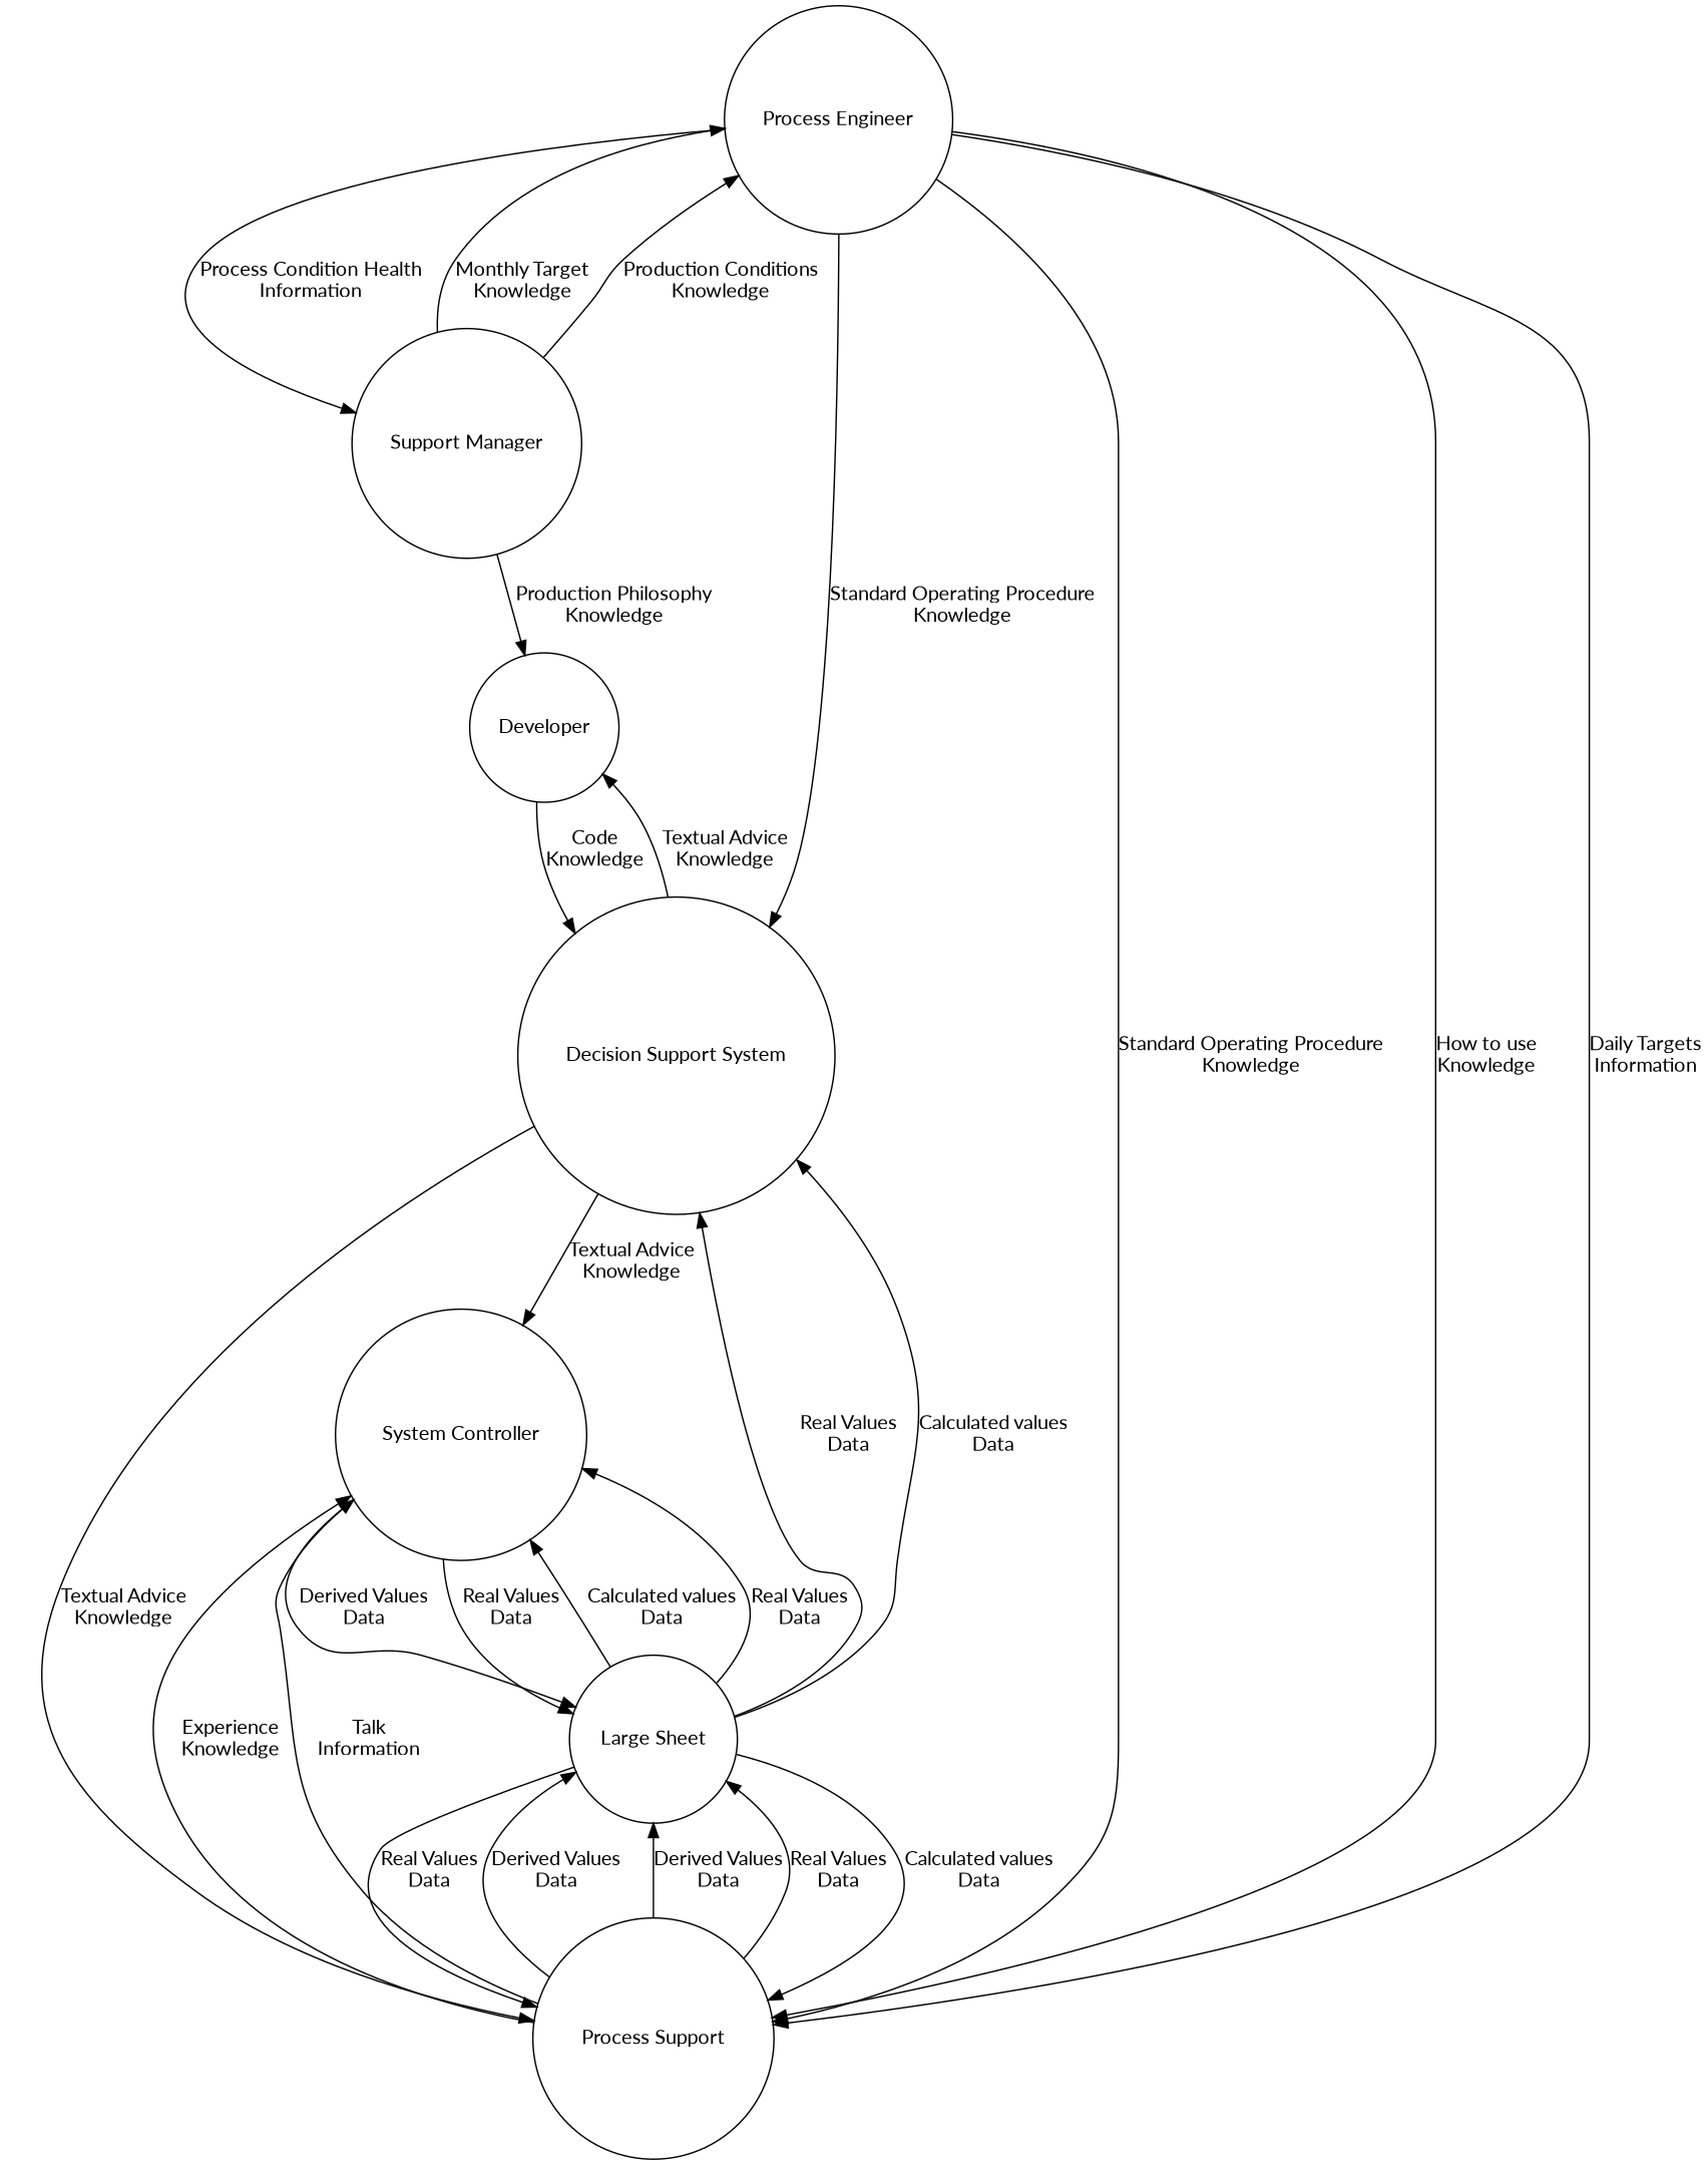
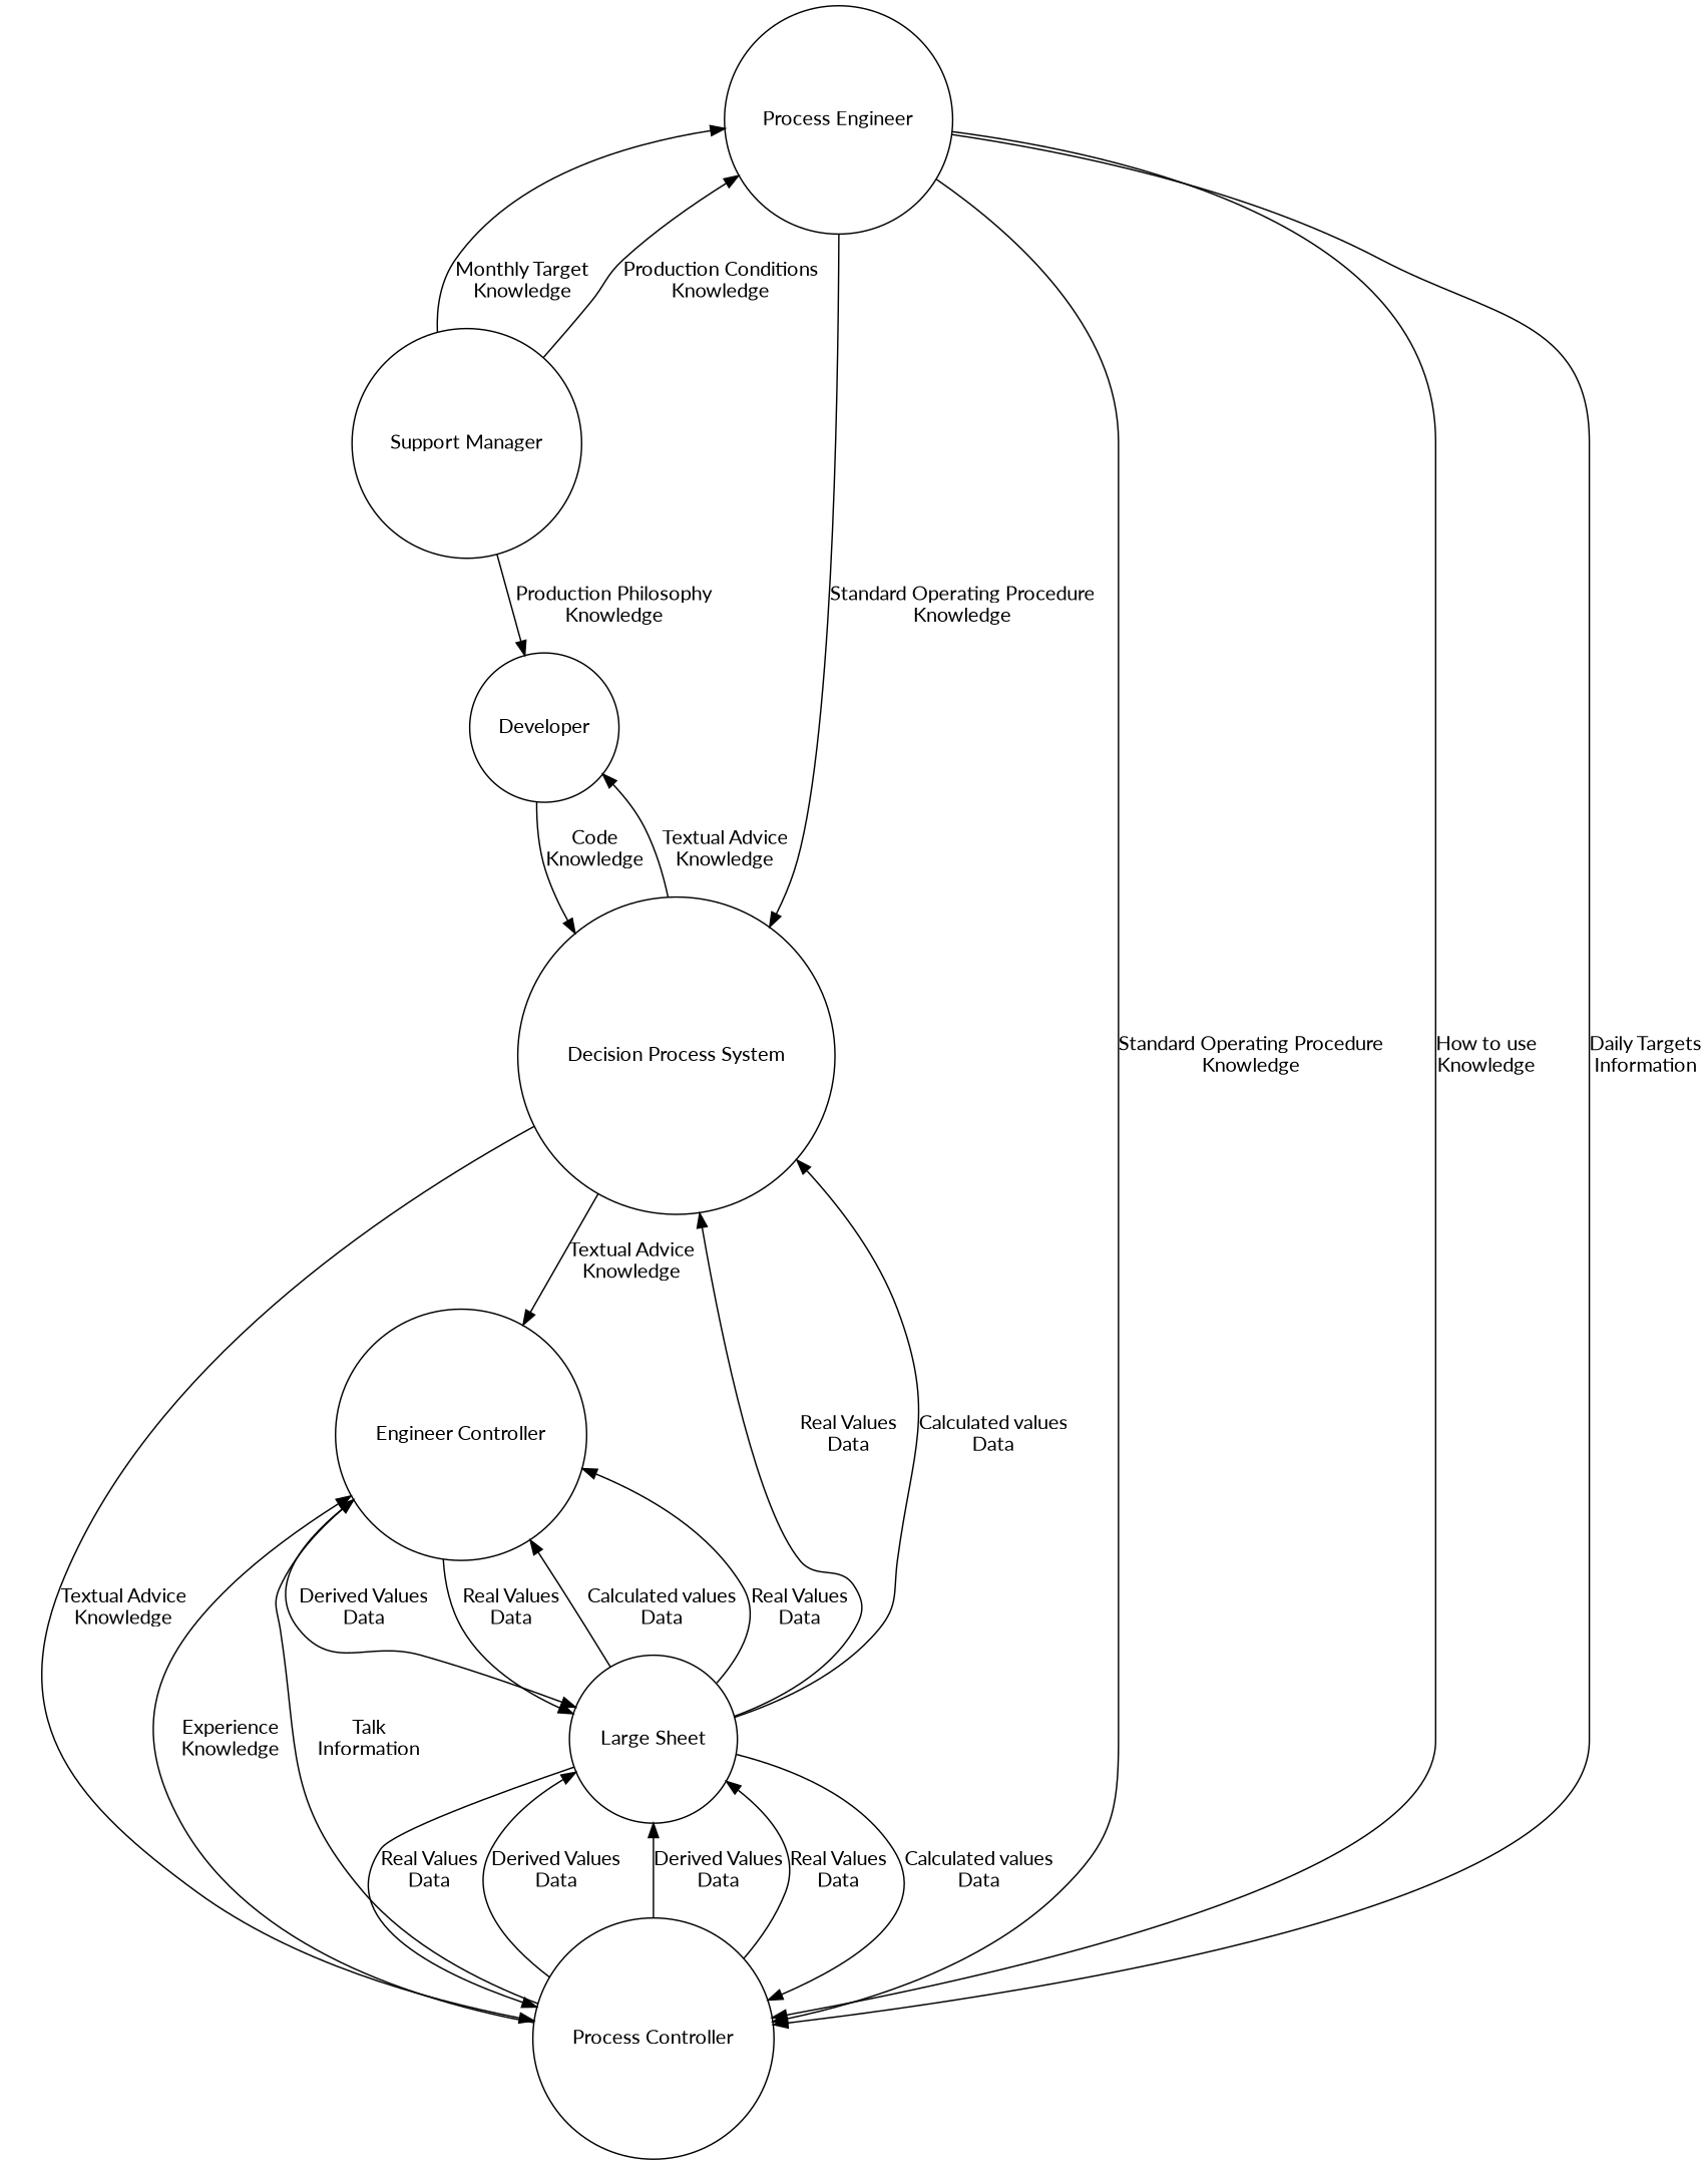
  digraph {
    fontname=Lato
    node [fontname=Lato shape=circle]
    edge [fontname=Lato]
    n1 [label=Developer]
-   n2 [label="Decision Support System"]
-   n3 [label="Process Support"]
-   n4 [label="System Controller"]
+   n2 [label="Decision Process System"]
+   n3 [label="Process Controller"]
+   n4 [label="Engineer Controller"]
    n5 [label="Large Sheet"]
    n6 [label="Process Engineer"]
    n7 [label="Support Manager"]
    n1 -> n2 [label="Code\nKnowledge"]
    n2 -> n1 [label="Textual Advice\nKnowledge"]
    n2 -> n3 [label="Textual Advice\nKnowledge"]
    n2 -> n4 [label="Textual Advice\nKnowledge"]
    n3 -> n4 [label="Experience\nKnowledge"]
    n3 -> n4 [label="Talk\nInformation"]
    n3 -> n5 [label="Derived Values\nData"]
    n3 -> n5 [label="Derived Values\nData"]
    n3 -> n5 [label="Real Values\nData"]
    n4 -> n5 [label="Derived Values\nData"]
    n4 -> n5 [label="Real Values\nData"]
    n5 -> n2 [label="Real Values\nData"]
    n5 -> n2 [label="Calculated values\nData"]
    n5 -> n3 [label="Calculated values\nData"]
    n5 -> n3 [label="Real Values\nData"]
    n5 -> n4 [label="Calculated values\nData"]
    n5 -> n4 [label="Real Values\nData"]
    n6 -> n2 [label="Standard Operating Procedure\nKnowledge"]
    n6 -> n3 [label="Standard Operating Procedure\nKnowledge"]
    n6 -> n3 [label="How to use\nKnowledge"]
    n6 -> n3 [label="Daily Targets\nInformation"]
-   n6 -> n7 [label="Process Condition Health\nInformation"]
    n7 -> n1 [label="Production Philosophy\nKnowledge"]
    n7 -> n6 [label="Monthly Target\nKnowledge"]
    n7 -> n6 [label="Production Conditions\nKnowledge"]
  }
